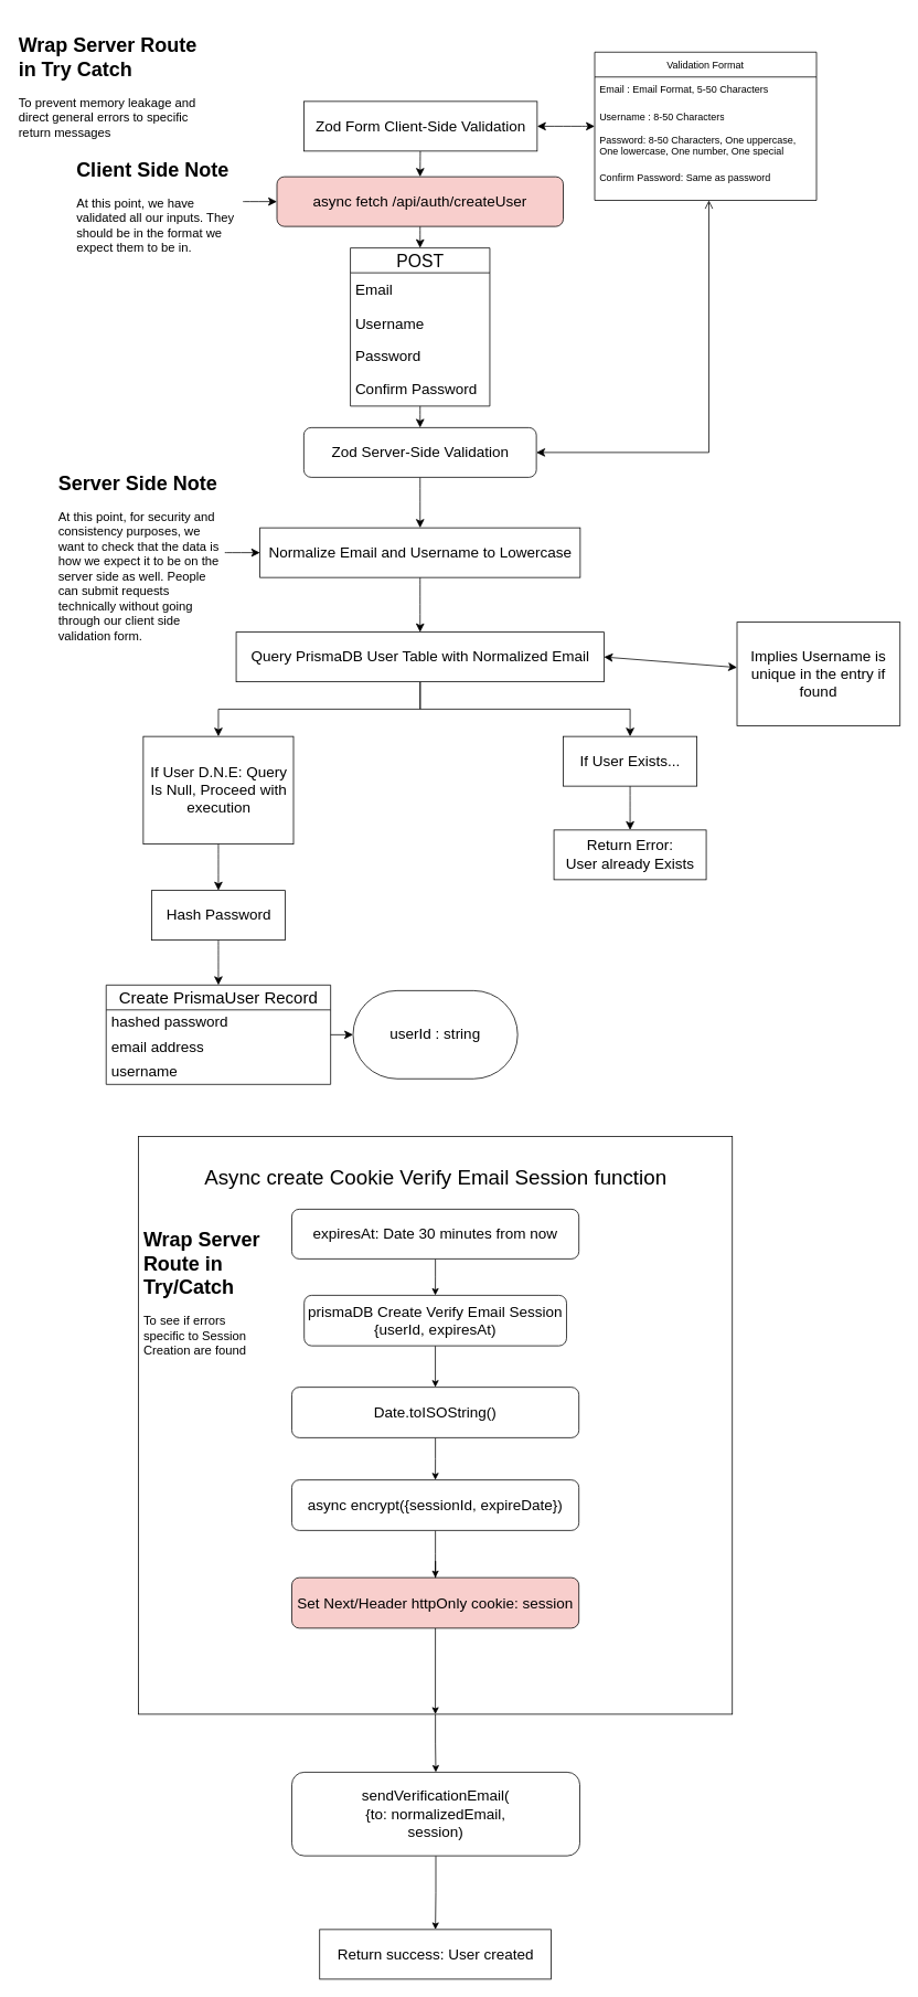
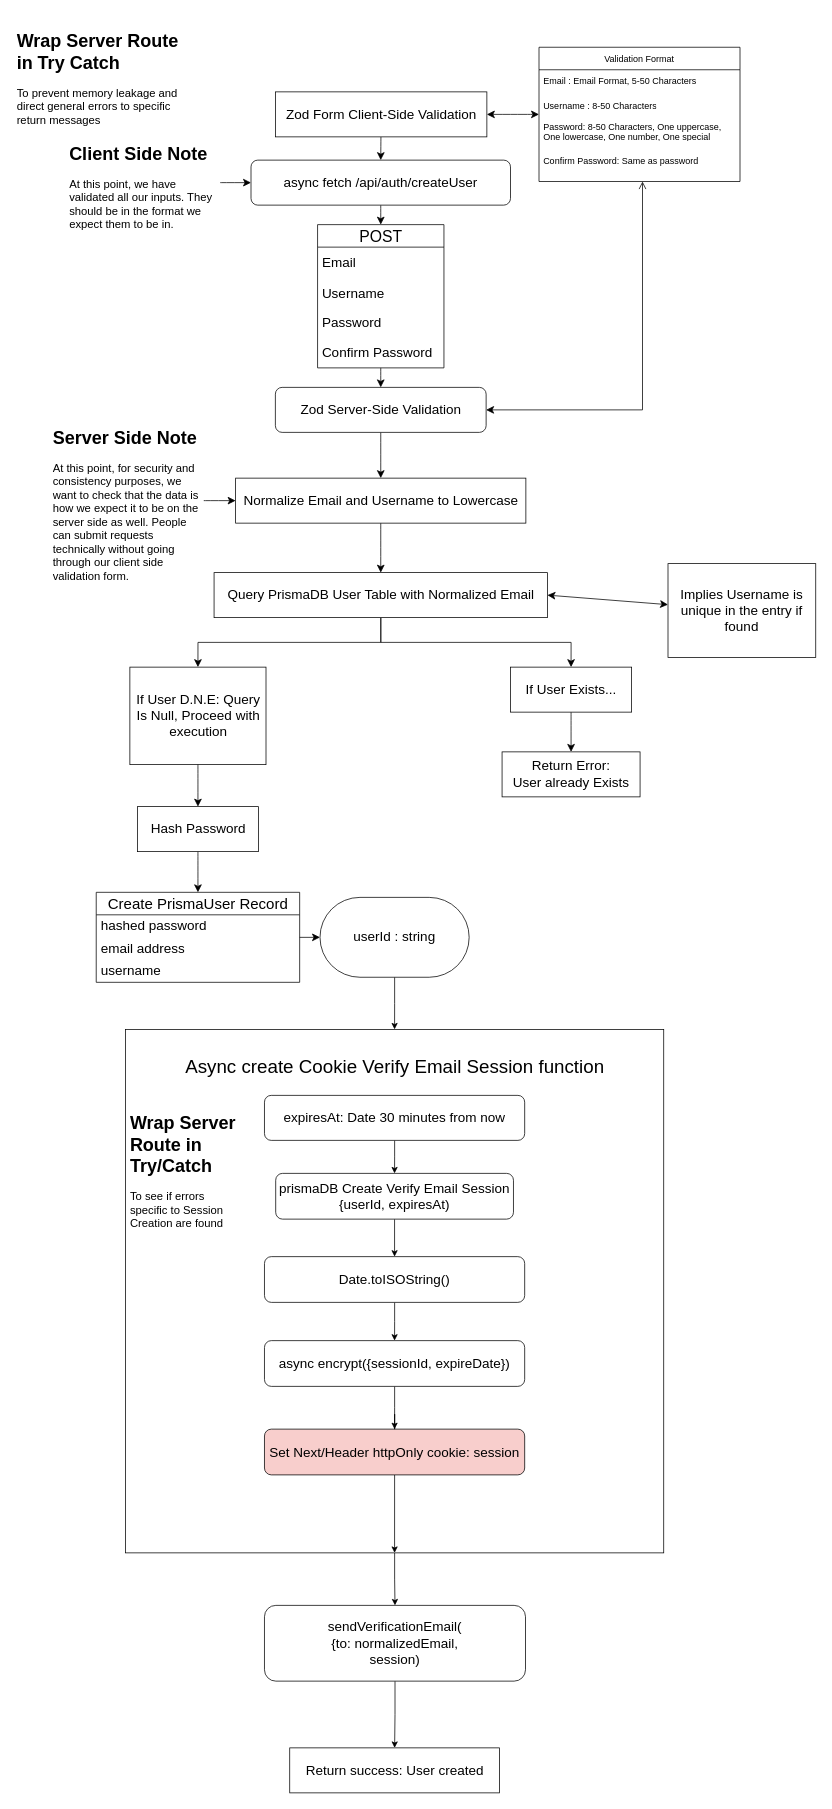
  <mxCell id="0" />
  <mxCell id="1" parent="0" />
  <mxCell id="2" value="" style="edgeStyle=none;curved=1;rounded=0;orthogonalLoop=1;jettySize=auto;html=1;fontSize=12;startSize=8;endSize=8;entryX=0.5;entryY=0;entryDx=0;entryDy=0;" parent="1" source="3" target="5" edge="1"><mxGeometry relative="1" as="geometry" /></mxCell>
- <mxCell id="3" value="async fetch /api/auth/createUser" style="rounded=1;whiteSpace=wrap;html=1;fontSize=18;fillColor=#f8cecc;" parent="1" vertex="1"><mxGeometry x="334" y="213" width="346" height="60" as="geometry" /></mxCell>
+ <mxCell id="3" value="async fetch /api/auth/createUser" style="rounded=1;whiteSpace=wrap;html=1;fontSize=18;" parent="1" vertex="1"><mxGeometry x="334" y="213" width="346" height="60" as="geometry" /></mxCell>
  <mxCell id="4" value="" style="edgeStyle=none;curved=1;rounded=0;orthogonalLoop=1;jettySize=auto;html=1;fontSize=12;startSize=8;endSize=8;" parent="1" source="5" target="13" edge="1"><mxGeometry relative="1" as="geometry" /></mxCell>
  <mxCell id="5" value="&lt;font style=&quot;font-size: 21px;&quot;&gt;POST&lt;/font&gt;" style="swimlane;fontStyle=0;childLayout=stackLayout;horizontal=1;startSize=30;horizontalStack=0;resizeParent=1;resizeParentMax=0;resizeLast=0;collapsible=1;marginBottom=0;whiteSpace=wrap;html=1;fillColor=none;fixedWidth=0;resizeWidth=1;resizeHeight=1;" parent="1" vertex="1"><mxGeometry x="422.75" y="299" width="168.5" height="191" as="geometry" /></mxCell>
  <mxCell id="6" value="&lt;div style=&quot;font-size: 18px;&quot;&gt;&lt;font style=&quot;font-size: 18px;&quot;&gt;Email&lt;/font&gt;&lt;/div&gt;" style="text;strokeColor=none;fillColor=none;align=left;verticalAlign=middle;spacingLeft=4;spacingRight=4;overflow=hidden;points=[[0,0.5],[1,0.5]];portConstraint=eastwest;rotatable=0;whiteSpace=wrap;html=1;fontSize=18;" parent="5" vertex="1"><mxGeometry y="30" width="168.5" height="42" as="geometry" /></mxCell>
  <mxCell id="7" value="&lt;font style=&quot;font-size: 18px;&quot;&gt;Username&lt;/font&gt;" style="text;strokeColor=none;fillColor=none;align=left;verticalAlign=middle;spacingLeft=4;spacingRight=4;overflow=hidden;points=[[0,0.5],[1,0.5]];portConstraint=eastwest;rotatable=0;whiteSpace=wrap;html=1;fontSize=18;" parent="5" vertex="1"><mxGeometry y="72" width="168.5" height="39" as="geometry" /></mxCell>
  <mxCell id="8" value="&lt;font style=&quot;font-size: 18px;&quot;&gt;Password&lt;/font&gt;" style="text;strokeColor=none;fillColor=none;align=left;verticalAlign=middle;spacingLeft=4;spacingRight=4;overflow=hidden;points=[[0,0.5],[1,0.5]];portConstraint=eastwest;rotatable=0;whiteSpace=wrap;html=1;fontSize=18;" parent="5" vertex="1"><mxGeometry y="111" width="168.5" height="40" as="geometry" /></mxCell>
  <mxCell id="9" value="Confirm Password" style="text;strokeColor=none;fillColor=none;align=left;verticalAlign=middle;spacingLeft=4;spacingRight=4;overflow=hidden;points=[[0,0.5],[1,0.5]];portConstraint=eastwest;rotatable=0;whiteSpace=wrap;html=1;fontSize=18;" parent="5" vertex="1"><mxGeometry y="151" width="168.5" height="40" as="geometry" /></mxCell>
  <mxCell id="10" value="" style="edgeStyle=none;curved=1;rounded=0;orthogonalLoop=1;jettySize=auto;html=1;fontSize=12;startSize=8;endSize=8;entryX=0.5;entryY=0;entryDx=0;entryDy=0;" parent="1" source="11" target="3" edge="1"><mxGeometry relative="1" as="geometry" /></mxCell>
  <mxCell id="11" value="Zod Form Client-Side Validation" style="rounded=0;whiteSpace=wrap;html=1;fontSize=18;" parent="1" vertex="1"><mxGeometry x="366.5" y="122" width="282" height="60" as="geometry" /></mxCell>
  <mxCell id="12" value="" style="edgeStyle=none;curved=1;rounded=0;orthogonalLoop=1;jettySize=auto;html=1;fontSize=12;startSize=8;endSize=8;" parent="1" source="13" target="15" edge="1"><mxGeometry relative="1" as="geometry" /></mxCell>
  <mxCell id="13" value="Zod Server-Side Validation" style="rounded=1;whiteSpace=wrap;html=1;fontSize=18;" parent="1" vertex="1"><mxGeometry x="366.5" y="516" width="281" height="60" as="geometry" /></mxCell>
  <mxCell id="14" value="" style="edgeStyle=none;curved=1;rounded=0;orthogonalLoop=1;jettySize=auto;html=1;fontSize=12;startSize=8;endSize=8;" parent="1" source="15" target="29" edge="1"><mxGeometry relative="1" as="geometry" /></mxCell>
  <mxCell id="15" value="Normalize Email and Username to Lowercase" style="rounded=0;whiteSpace=wrap;html=1;fontSize=18;" parent="1" vertex="1"><mxGeometry x="313.5" y="637" width="387" height="60" as="geometry" /></mxCell>
  <mxCell id="16" style="edgeStyle=none;curved=1;rounded=0;orthogonalLoop=1;jettySize=auto;html=1;exitX=1;exitY=0.5;exitDx=0;exitDy=0;entryX=0;entryY=0.5;entryDx=0;entryDy=0;fontSize=12;startSize=8;endSize=8;" parent="1" source="17" target="3" edge="1"><mxGeometry relative="1" as="geometry" /></mxCell>
  <mxCell id="17" value="&lt;br&gt;&lt;h1 style=&quot;margin-top: 0px;&quot;&gt;Client Side Note&lt;br&gt;&lt;/h1&gt;&lt;p&gt;&lt;font style=&quot;font-size: 15px;&quot;&gt;At this point, we have validated all our inputs. They should be in the format we expect them to be in.&lt;/font&gt;&lt;/p&gt;" style="text;html=1;whiteSpace=wrap;overflow=hidden;rounded=0;" parent="1" vertex="1"><mxGeometry x="90" y="169.5" width="203" height="147" as="geometry" /></mxCell>
  <mxCell id="18" style="edgeStyle=none;curved=1;rounded=0;orthogonalLoop=1;jettySize=auto;html=1;entryX=1;entryY=0.5;entryDx=0;entryDy=0;fontSize=12;startSize=8;endSize=8;startArrow=classic;startFill=1;" parent="1" source="20" target="11" edge="1"><mxGeometry relative="1" as="geometry" /></mxCell>
  <mxCell id="19" style="edgeStyle=orthogonalEdgeStyle;rounded=0;orthogonalLoop=1;jettySize=auto;html=1;entryX=1;entryY=0.5;entryDx=0;entryDy=0;fontSize=12;startSize=8;endSize=8;startArrow=open;startFill=0;" parent="1" source="20" target="13" edge="1"><mxGeometry relative="1" as="geometry"><Array as="points"><mxPoint x="856" y="546" /></Array></mxGeometry></mxCell>
  <mxCell id="20" value="Validation Format" style="swimlane;fontStyle=0;childLayout=stackLayout;horizontal=1;startSize=30;horizontalStack=0;resizeParent=1;resizeParentMax=0;resizeLast=0;collapsible=1;marginBottom=0;whiteSpace=wrap;html=1;fillColor=none;fixedWidth=0;resizeWidth=1;resizeHeight=1;" parent="1" vertex="1"><mxGeometry x="718" y="62.5" width="268" height="179" as="geometry" /></mxCell>
  <mxCell id="21" value="&lt;div&gt;Email : Email Format, 5-50 Characters&lt;br&gt;&lt;/div&gt;" style="text;strokeColor=none;fillColor=none;align=left;verticalAlign=middle;spacingLeft=4;spacingRight=4;overflow=hidden;points=[[0,0.5],[1,0.5]];portConstraint=eastwest;rotatable=0;whiteSpace=wrap;html=1;" parent="20" vertex="1"><mxGeometry y="30" width="268" height="30" as="geometry" /></mxCell>
  <mxCell id="22" value="Username : 8-50 Characters" style="text;strokeColor=none;fillColor=none;align=left;verticalAlign=middle;spacingLeft=4;spacingRight=4;overflow=hidden;points=[[0,0.5],[1,0.5]];portConstraint=eastwest;rotatable=0;whiteSpace=wrap;html=1;" parent="20" vertex="1"><mxGeometry y="60" width="268" height="36" as="geometry" /></mxCell>
  <mxCell id="23" value="Password: 8-50 Characters, One uppercase, One lowercase, One number, One special Character" style="text;strokeColor=none;fillColor=none;align=left;verticalAlign=middle;spacingLeft=4;spacingRight=4;overflow=hidden;points=[[0,0.5],[1,0.5]];portConstraint=eastwest;rotatable=0;whiteSpace=wrap;html=1;" parent="20" vertex="1"><mxGeometry y="96" width="268" height="30" as="geometry" /></mxCell>
  <mxCell id="24" value="Confirm Password: Same as password" style="text;strokeColor=none;fillColor=none;align=left;verticalAlign=middle;spacingLeft=4;spacingRight=4;overflow=hidden;points=[[0,0.5],[1,0.5]];portConstraint=eastwest;rotatable=0;whiteSpace=wrap;html=1;" parent="20" vertex="1"><mxGeometry y="126" width="268" height="53" as="geometry" /></mxCell>
  <mxCell id="25" style="edgeStyle=none;curved=1;rounded=0;orthogonalLoop=1;jettySize=auto;html=1;entryX=0;entryY=0.5;entryDx=0;entryDy=0;fontSize=12;startSize=8;endSize=8;" parent="1" source="26" target="15" edge="1"><mxGeometry relative="1" as="geometry" /></mxCell>
  <mxCell id="26" value="&lt;br&gt;&lt;h1 style=&quot;margin-top: 0px;&quot;&gt;Server Side Note&lt;br&gt;&lt;/h1&gt;&lt;p&gt;&lt;font style=&quot;font-size: 15px;&quot;&gt;At this point, for security and consistency purposes, we want to check that the data is how we expect it to be on the server side as well. People can submit requests technically without going through our client side validation form.&lt;br&gt;&lt;/font&gt;&lt;/p&gt;" style="text;html=1;whiteSpace=wrap;overflow=hidden;rounded=0;" parent="1" vertex="1"><mxGeometry x="68" y="548.75" width="203" height="236.5" as="geometry" /></mxCell>
  <mxCell id="27" style="rounded=0;orthogonalLoop=1;jettySize=auto;html=1;entryX=0.5;entryY=0;entryDx=0;entryDy=0;fontSize=12;startSize=8;endSize=8;edgeStyle=orthogonalEdgeStyle;" parent="1" source="29" target="31" edge="1"><mxGeometry relative="1" as="geometry" /></mxCell>
  <mxCell id="28" style="edgeStyle=orthogonalEdgeStyle;rounded=0;orthogonalLoop=1;jettySize=auto;html=1;entryX=0.5;entryY=0;entryDx=0;entryDy=0;fontSize=12;startSize=8;endSize=8;" parent="1" source="29" target="34" edge="1"><mxGeometry relative="1" as="geometry" /></mxCell>
  <mxCell id="29" value="Query PrismaDB User Table with Normalized Email" style="rounded=0;whiteSpace=wrap;html=1;fontSize=18;" parent="1" vertex="1"><mxGeometry x="284.75" y="763" width="444.5" height="60" as="geometry" /></mxCell>
  <mxCell id="30" style="edgeStyle=none;curved=1;rounded=0;orthogonalLoop=1;jettySize=auto;html=1;entryX=0.5;entryY=0;entryDx=0;entryDy=0;fontSize=12;startSize=8;endSize=8;" parent="1" source="44" target="39" edge="1"><mxGeometry relative="1" as="geometry" /></mxCell>
  <mxCell id="31" value="If User D.N.E: Query Is Null, Proceed with execution" style="rounded=0;whiteSpace=wrap;html=1;fontSize=18;" parent="1" vertex="1"><mxGeometry x="172.5" y="889" width="181.5" height="130" as="geometry" /></mxCell>
  <mxCell id="32" value="&lt;div&gt;Return Error:&lt;/div&gt;&lt;div&gt;User already Exists&lt;br&gt;&lt;/div&gt;" style="rounded=0;whiteSpace=wrap;html=1;fontSize=18;" parent="1" vertex="1"><mxGeometry x="668.75" y="1002" width="184" height="60" as="geometry" /></mxCell>
  <mxCell id="33" style="edgeStyle=none;curved=1;rounded=0;orthogonalLoop=1;jettySize=auto;html=1;entryX=0.5;entryY=0;entryDx=0;entryDy=0;fontSize=12;startSize=8;endSize=8;" parent="1" source="34" target="32" edge="1"><mxGeometry relative="1" as="geometry" /></mxCell>
  <mxCell id="34" value="If User Exists..." style="rounded=0;whiteSpace=wrap;html=1;fontSize=18;" parent="1" vertex="1"><mxGeometry x="680" y="889" width="161.5" height="60" as="geometry" /></mxCell>
  <mxCell id="35" value="&lt;br&gt;&lt;h1 style=&quot;margin-top: 0px;&quot;&gt;Wrap Server Route in Try Catch&lt;br&gt;&lt;/h1&gt;&lt;p&gt;&lt;font style=&quot;font-size: 15px;&quot;&gt;To prevent memory leakage and direct general errors to specific return messages&lt;br&gt;&lt;/font&gt;&lt;/p&gt;" style="text;html=1;whiteSpace=wrap;overflow=hidden;rounded=0;" parent="1" vertex="1"><mxGeometry x="20" y="20" width="218" height="147" as="geometry" /></mxCell>
  <mxCell id="36" style="rounded=0;orthogonalLoop=1;jettySize=auto;html=1;entryX=1;entryY=0.5;entryDx=0;entryDy=0;fontSize=12;startSize=8;endSize=8;startArrow=classic;startFill=1;" parent="1" source="37" target="29" edge="1"><mxGeometry relative="1" as="geometry" /></mxCell>
  <mxCell id="37" value="Implies Username is unique in the entry if found" style="rounded=0;whiteSpace=wrap;html=1;fontSize=18;" parent="1" vertex="1"><mxGeometry x="890" y="751" width="197" height="125" as="geometry" /></mxCell>
  <mxCell id="38" style="edgeStyle=orthogonalEdgeStyle;rounded=0;orthogonalLoop=1;jettySize=auto;html=1;fontSize=12;startSize=8;endSize=8;" parent="1" source="39" target="49" edge="1"><mxGeometry relative="1" as="geometry" /></mxCell>
  <mxCell id="39" value="Create PrismaUser Record" style="swimlane;fontStyle=0;childLayout=stackLayout;horizontal=1;startSize=30;horizontalStack=0;resizeParent=1;resizeParentMax=0;resizeLast=0;collapsible=1;marginBottom=0;whiteSpace=wrap;html=1;fontSize=20;" parent="1" vertex="1"><mxGeometry x="127.63" y="1189.25" width="271.25" height="120" as="geometry" /></mxCell>
  <mxCell id="40" value="hashed password" style="text;strokeColor=none;fillColor=none;align=left;verticalAlign=middle;spacingLeft=4;spacingRight=4;overflow=hidden;points=[[0,0.5],[1,0.5]];portConstraint=eastwest;rotatable=0;whiteSpace=wrap;html=1;fontSize=18;" parent="39" vertex="1"><mxGeometry y="30" width="271.25" height="30" as="geometry" /></mxCell>
  <mxCell id="41" value="email address" style="text;strokeColor=none;fillColor=none;align=left;verticalAlign=middle;spacingLeft=4;spacingRight=4;overflow=hidden;points=[[0,0.5],[1,0.5]];portConstraint=eastwest;rotatable=0;whiteSpace=wrap;html=1;fontSize=18;" parent="39" vertex="1"><mxGeometry y="60" width="271.25" height="30" as="geometry" /></mxCell>
  <mxCell id="42" value="username" style="text;strokeColor=none;fillColor=none;align=left;verticalAlign=middle;spacingLeft=4;spacingRight=4;overflow=hidden;points=[[0,0.5],[1,0.5]];portConstraint=eastwest;rotatable=0;whiteSpace=wrap;html=1;fontSize=18;" parent="39" vertex="1"><mxGeometry y="90" width="271.25" height="30" as="geometry" /></mxCell>
  <mxCell id="43" value="" style="edgeStyle=none;curved=1;rounded=0;orthogonalLoop=1;jettySize=auto;html=1;entryX=0.5;entryY=0;entryDx=0;entryDy=0;fontSize=12;startSize=8;endSize=8;" parent="1" source="31" target="44" edge="1"><mxGeometry relative="1" as="geometry"><mxPoint x="263" y="1019" as="sourcePoint" /><mxPoint x="263" y="1125" as="targetPoint" /></mxGeometry></mxCell>
  <mxCell id="44" value="Hash Password" style="rounded=0;whiteSpace=wrap;html=1;fontSize=18;" parent="1" vertex="1"><mxGeometry x="182.5" y="1075" width="161.5" height="60" as="geometry" /></mxCell>
  <mxCell id="45" style="edgeStyle=orthogonalEdgeStyle;rounded=0;orthogonalLoop=1;jettySize=auto;html=1;entryX=0.5;entryY=0;entryDx=0;entryDy=0;" edge="1" parent="1" source="46" target="61"><mxGeometry relative="1" as="geometry" /></mxCell>
  <mxCell id="46" value="&lt;div&gt;Async create Cookie Verify Email Session function&lt;/div&gt;&lt;div&gt;&lt;br&gt;&lt;/div&gt;&lt;div&gt;&lt;br&gt;&lt;/div&gt;" style="rounded=0;whiteSpace=wrap;html=1;fontSize=25;align=center;horizontal=1;verticalAlign=top;spacingTop=27;" parent="1" vertex="1"><mxGeometry x="166.56" y="1372" width="717.75" height="698" as="geometry" /></mxCell>
  <mxCell id="47" value="&lt;br&gt;&lt;h1 style=&quot;margin-top: 0px;&quot;&gt;Wrap Server Route in Try/Catch&lt;br&gt;&lt;/h1&gt;&lt;p&gt;&lt;font style=&quot;font-size: 15px;&quot;&gt;To see if errors specific to Session Creation are found&lt;br&gt;&lt;/font&gt;&lt;/p&gt;" style="text;html=1;whiteSpace=wrap;overflow=hidden;rounded=0;" vertex="1" parent="1"><mxGeometry x="171" y="1461.5" width="155" height="213.5" as="geometry" /></mxCell>
+ <mxCell id="48" style="edgeStyle=orthogonalEdgeStyle;rounded=0;orthogonalLoop=1;jettySize=auto;html=1;entryX=0.5;entryY=0;entryDx=0;entryDy=0;" edge="1" parent="1" source="49" target="46"><mxGeometry relative="1" as="geometry" /></mxCell>
  <mxCell id="49" value="userId : string" style="rounded=1;whiteSpace=wrap;html=1;rotation=0;fontSize=18;arcSize=50;" vertex="1" parent="1"><mxGeometry x="426" y="1196" width="198.87" height="106.5" as="geometry" /></mxCell>
  <mxCell id="50" style="edgeStyle=orthogonalEdgeStyle;rounded=0;orthogonalLoop=1;jettySize=auto;html=1;entryX=0.5;entryY=0;entryDx=0;entryDy=0;" edge="1" parent="1" source="51" target="55"><mxGeometry relative="1" as="geometry" /></mxCell>
  <mxCell id="51" value="&lt;div&gt;prismaDB Create Verify Email Session&lt;/div&gt;&lt;div&gt;{userId, expiresAt)&lt;br&gt;&lt;/div&gt;" style="rounded=1;whiteSpace=wrap;html=1;fontSize=18;" vertex="1" parent="1"><mxGeometry x="366.92" y="1564" width="317.04" height="61" as="geometry" /></mxCell>
  <mxCell id="52" value="" style="edgeStyle=orthogonalEdgeStyle;rounded=0;orthogonalLoop=1;jettySize=auto;html=1;" edge="1" parent="1" source="53" target="51"><mxGeometry relative="1" as="geometry" /></mxCell>
  <mxCell id="53" value="expiresAt: Date 30 minutes from now" style="rounded=1;whiteSpace=wrap;html=1;fontSize=18;" vertex="1" parent="1"><mxGeometry x="351.96" y="1460" width="346.94" height="60" as="geometry" /></mxCell>
  <mxCell id="54" style="edgeStyle=orthogonalEdgeStyle;rounded=0;orthogonalLoop=1;jettySize=auto;html=1;entryX=0.5;entryY=0;entryDx=0;entryDy=0;" edge="1" parent="1" source="55" target="57"><mxGeometry relative="1" as="geometry" /></mxCell>
  <mxCell id="55" value="Date.toISOString()" style="rounded=1;whiteSpace=wrap;html=1;fontSize=18;" vertex="1" parent="1"><mxGeometry x="351.96" y="1675" width="346.94" height="61" as="geometry" /></mxCell>
  <mxCell id="56" style="edgeStyle=orthogonalEdgeStyle;rounded=0;orthogonalLoop=1;jettySize=auto;html=1;entryX=0.5;entryY=0;entryDx=0;entryDy=0;" edge="1" parent="1" source="57" target="59"><mxGeometry relative="1" as="geometry" /></mxCell>
  <mxCell id="57" value="async encrypt({sessionId, expireDate})" style="rounded=1;whiteSpace=wrap;html=1;fontSize=18;" vertex="1" parent="1"><mxGeometry x="351.96" y="1787" width="346.94" height="61" as="geometry" /></mxCell>
  <mxCell id="58" style="edgeStyle=orthogonalEdgeStyle;rounded=0;orthogonalLoop=1;jettySize=auto;html=1;entryX=0.5;entryY=1;entryDx=0;entryDy=0;" edge="1" parent="1" source="59" target="46"><mxGeometry relative="1" as="geometry" /></mxCell>
  <mxCell id="59" value="Set Next/Header httpOnly cookie: session" style="rounded=1;whiteSpace=wrap;html=1;fontSize=18;fillColor=#f8cecc;" vertex="1" parent="1"><mxGeometry x="351.96" y="1905" width="346.94" height="61" as="geometry" /></mxCell>
  <mxCell id="60" style="edgeStyle=orthogonalEdgeStyle;rounded=0;orthogonalLoop=1;jettySize=auto;html=1;" edge="1" parent="1" source="61" target="62"><mxGeometry relative="1" as="geometry"><mxPoint x="525.985" y="2308.353" as="targetPoint" /></mxGeometry></mxCell>
  <mxCell id="61" value="&lt;div&gt;sendVerificationEmail(&lt;/div&gt;&lt;div&gt;{to: normalizedEmail,&lt;/div&gt;&lt;div&gt;session)&lt;/div&gt;" style="rounded=1;whiteSpace=wrap;html=1;fontSize=18;" vertex="1" parent="1"><mxGeometry x="351.97" y="2140" width="348.03" height="101" as="geometry" /></mxCell>
  <mxCell id="62" value="Return success: User created" style="rounded=0;whiteSpace=wrap;html=1;fontSize=18;" vertex="1" parent="1"><mxGeometry x="385.65" y="2330" width="279.57" height="60" as="geometry" /></mxCell>
